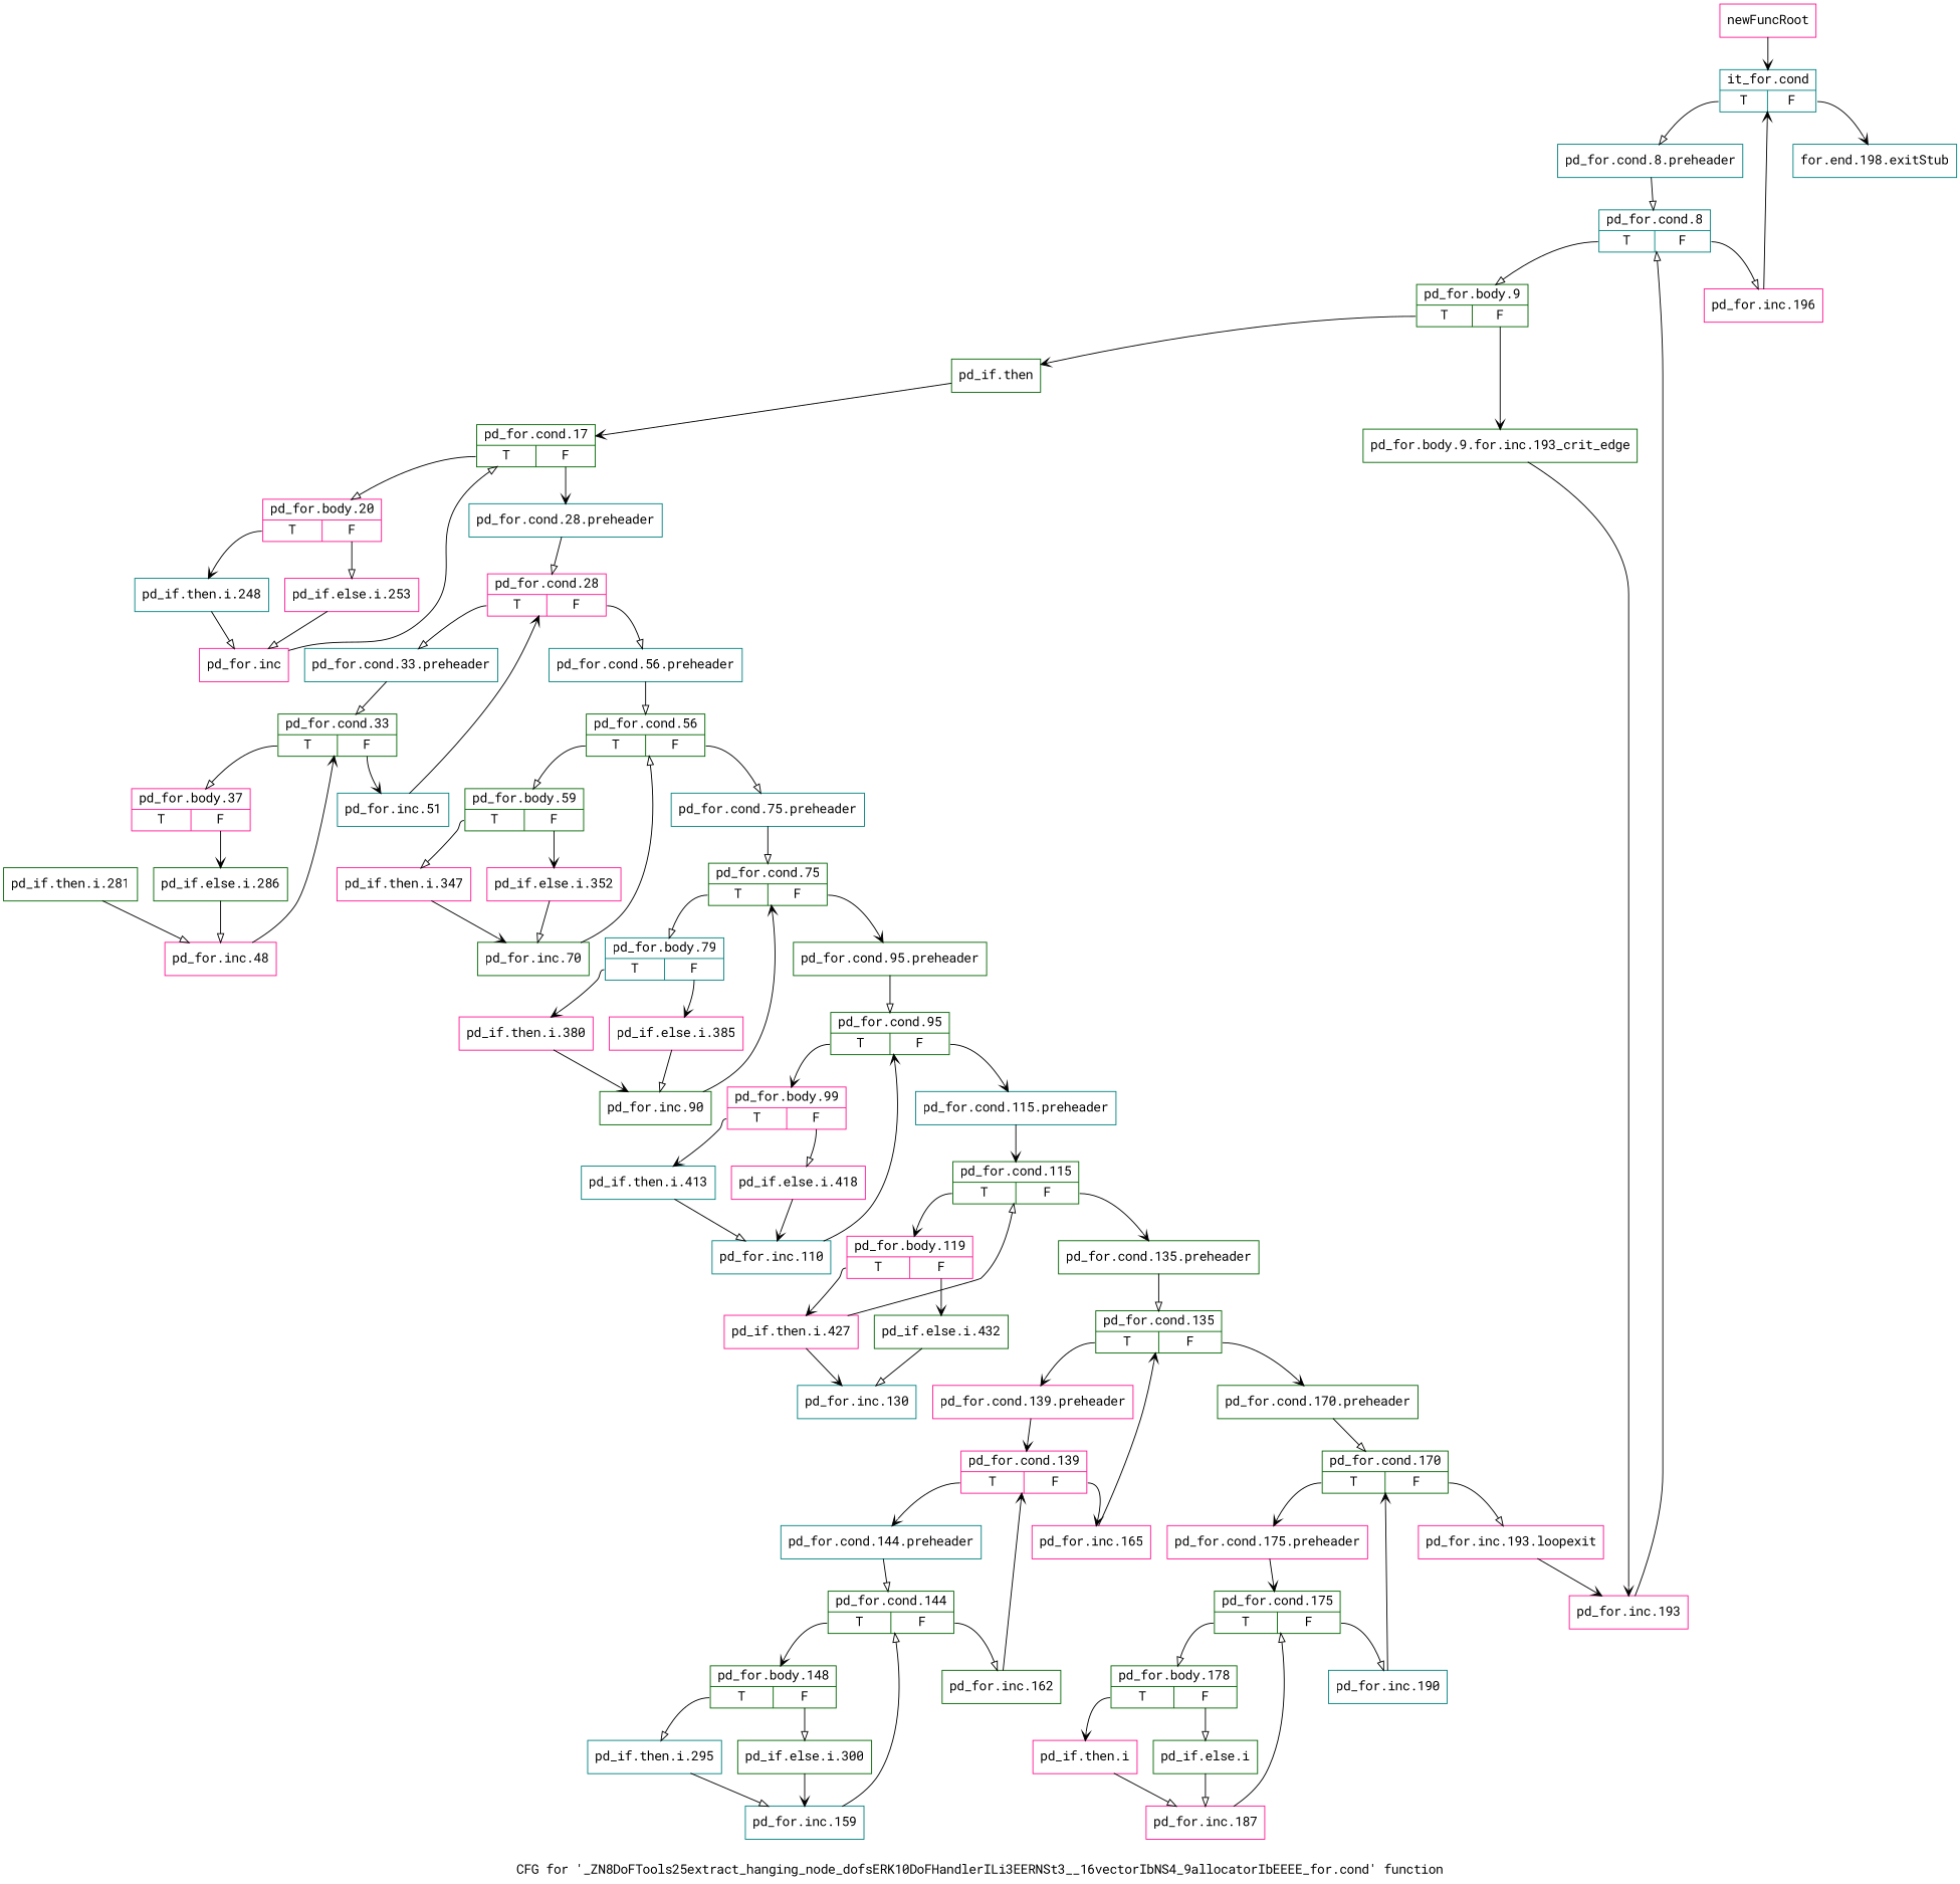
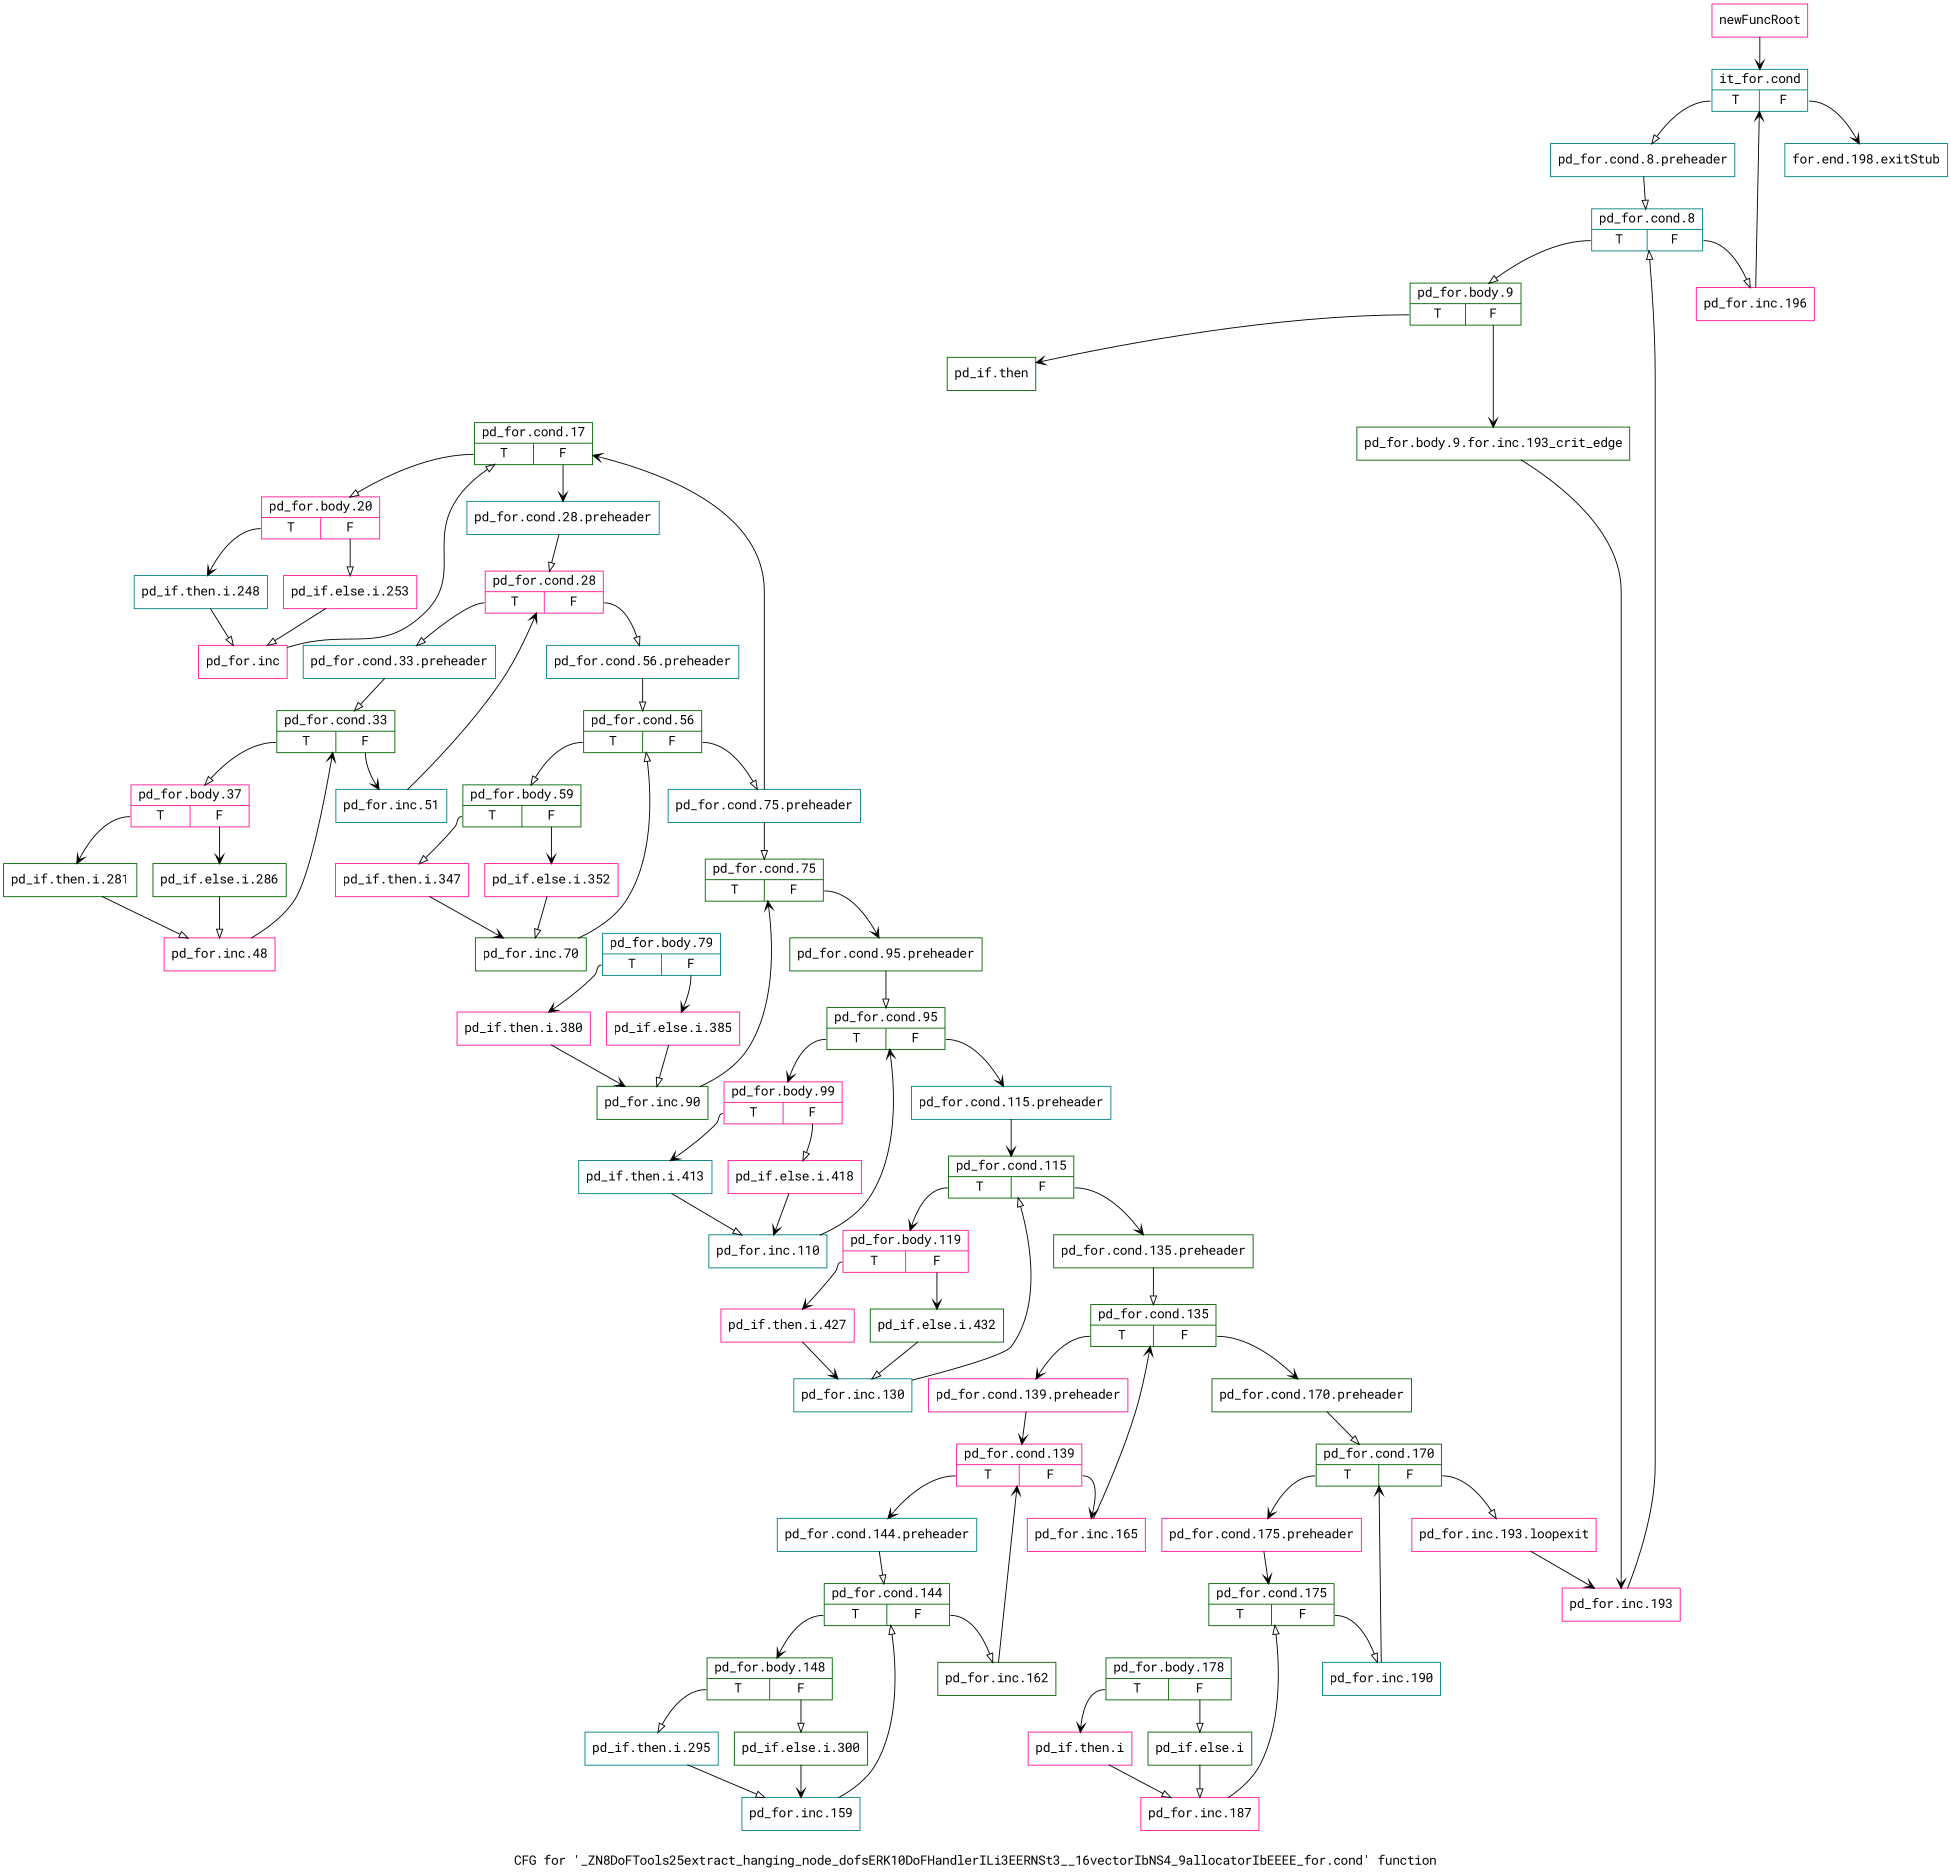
  digraph {
    fontname="Roboto Mono"
    label="CFG for '_ZN8DoFTools25extract_hanging_node_dofsERK10DoFHandlerILi3EERNSt3__16vectorIbNS4_9allocatorIbEEEE_for.cond' function"
    node [color=darkgreen fontname="Roboto Mono" shape=record]
    edge [arrowhead=vee fontname="Roboto Mono"]
    n1 [color=deeppink label="{newFuncRoot}"]
    n2 [color=teal label="{it_for.cond|{<s0>T|<s1>F}}"]
    n3 [color=teal label="{for.end.198.exitStub}"]
    n4 [color=teal label="{pd_for.cond.8.preheader}"]
    n5 [color=teal label="{pd_for.cond.8|{<s0>T|<s1>F}}"]
    n6 [label="{pd_for.body.9|{<s0>T|<s1>F}}"]
    n7 [color=deeppink label="{pd_for.inc.196}"]
    n8 [label="{pd_if.then}"]
    n9 [label="{pd_for.body.9.for.inc.193_crit_edge}"]
    n10 [label="{pd_for.cond.17|{<s0>T|<s1>F}}"]
    n11 [color=deeppink label="{pd_for.inc.193}"]
    n12 [color=deeppink label="{pd_for.body.20|{<s0>T|<s1>F}}"]
    n13 [color=teal label="{pd_for.cond.28.preheader}"]
    n14 [color=teal label="{pd_if.then.i.248}"]
    n15 [color=deeppink label="{pd_if.else.i.253}"]
    n16 [color=deeppink label="{pd_for.cond.28|{<s0>T|<s1>F}}"]
    n17 [color=deeppink label="{pd_for.inc}"]
    n18 [color=teal label="{pd_for.cond.33.preheader}"]
    n19 [color=teal label="{pd_for.cond.56.preheader}"]
    n20 [label="{pd_for.cond.33|{<s0>T|<s1>F}}"]
    n21 [label="{pd_for.cond.56|{<s0>T|<s1>F}}"]
    n22 [color=deeppink label="{pd_for.body.37|{<s0>T|<s1>F}}"]
    n23 [color=teal label="{pd_for.inc.51}"]
    n24 [label="{pd_for.body.59|{<s0>T|<s1>F}}"]
    n25 [color=teal label="{pd_for.cond.75.preheader}"]
    n26 [color=deeppink label="{pd_if.then.i.347}"]
    n27 [color=deeppink label="{pd_if.else.i.352}"]
    n28 [label="{pd_for.cond.75|{<s0>T|<s1>F}}"]
    n29 [label="{pd_for.inc.70}"]
    n30 [color=teal label="{pd_for.body.79|{<s0>T|<s1>F}}"]
    n31 [label="{pd_for.cond.95.preheader}"]
    n32 [color=deeppink label="{pd_if.then.i.380}"]
    n33 [color=deeppink label="{pd_if.else.i.385}"]
    n34 [label="{pd_for.cond.95|{<s0>T|<s1>F}}"]
    n35 [label="{pd_for.inc.90}"]
    n36 [color=deeppink label="{pd_for.body.99|{<s0>T|<s1>F}}"]
    n37 [color=teal label="{pd_for.cond.115.preheader}"]
    n38 [color=teal label="{pd_if.then.i.413}"]
    n39 [color=deeppink label="{pd_if.else.i.418}"]
    n40 [label="{pd_for.cond.115|{<s0>T|<s1>F}}"]
    n41 [color=teal label="{pd_for.inc.110}"]
    n42 [color=deeppink label="{pd_for.body.119|{<s0>T|<s1>F}}"]
    n43 [label="{pd_for.cond.135.preheader}"]
    n44 [color=deeppink label="{pd_if.then.i.427}"]
    n45 [label="{pd_if.else.i.432}"]
    n46 [label="{pd_for.cond.135|{<s0>T|<s1>F}}"]
    n47 [color=teal label="{pd_for.inc.130}"]
    n48 [color=deeppink label="{pd_for.cond.139.preheader}"]
    n49 [label="{pd_for.cond.170.preheader}"]
    n50 [color=deeppink label="{pd_for.cond.139|{<s0>T|<s1>F}}"]
    n51 [label="{pd_for.cond.170|{<s0>T|<s1>F}}"]
    n52 [color=teal label="{pd_for.cond.144.preheader}"]
    n53 [color=deeppink label="{pd_for.inc.165}"]
    n54 [color=deeppink label="{pd_for.cond.175.preheader}"]
    n55 [color=deeppink label="{pd_for.inc.193.loopexit}"]
    n56 [label="{pd_for.cond.175|{<s0>T|<s1>F}}"]
    n57 [label="{pd_for.body.178|{<s0>T|<s1>F}}"]
    n58 [color=teal label="{pd_for.inc.190}"]
    n59 [color=deeppink label="{pd_if.then.i}"]
    n60 [label="{pd_if.else.i}"]
    n61 [color=deeppink label="{pd_for.inc.187}"]
    n62 [label="{pd_for.cond.144|{<s0>T|<s1>F}}"]
    n63 [label="{pd_for.body.148|{<s0>T|<s1>F}}"]
    n64 [label="{pd_for.inc.162}"]
    n65 [color=teal label="{pd_if.then.i.295}"]
    n66 [label="{pd_if.else.i.300}"]
    n67 [color=teal label="{pd_for.inc.159}"]
    n68 [label="{pd_if.then.i.281}"]
    n69 [label="{pd_if.else.i.286}"]
    n70 [color=deeppink label="{pd_for.inc.48}"]
    n1 -> n2
    n2 -> n3 [tailport=s1]
    n2 -> n4 [arrowhead=onormal tailport=s0]
    n4 -> n5 [arrowhead=onormal]
    n5 -> n6 [arrowhead=onormal tailport=s0]
    n5 -> n7 [arrowhead=onormal tailport=s1]
    n6 -> n8 [tailport=s0]
    n6 -> n9 [tailport=s1]
    n7 -> n2
-   n8 -> n10
+   n25 -> n10
    n9 -> n11
    n10 -> n12 [arrowhead=onormal tailport=s0]
    n10 -> n13 [tailport=s1]
    n11 -> n5 [arrowhead=onormal]
    n12 -> n14 [tailport=s0]
    n12 -> n15 [arrowhead=onormal tailport=s1]
    n13 -> n16 [arrowhead=onormal]
    n14 -> n17 [arrowhead=onormal]
    n15 -> n17 [arrowhead=onormal]
    n16 -> n18 [arrowhead=onormal tailport=s0]
    n16 -> n19 [arrowhead=onormal tailport=s1]
    n17 -> n10 [arrowhead=onormal]
    n18 -> n20 [arrowhead=onormal]
    n19 -> n21 [arrowhead=onormal]
    n20 -> n22 [arrowhead=onormal tailport=s0]
    n20 -> n23 [tailport=s1]
    n21 -> n24 [arrowhead=onormal tailport=s0]
    n21 -> n25 [arrowhead=onormal tailport=s1]
+   n22 -> n68 [tailport=s0]
    n22 -> n69 [tailport=s1]
    n23 -> n16
    n24 -> n26 [arrowhead=onormal tailport=s0]
    n24 -> n27 [tailport=s1]
    n25 -> n28 [arrowhead=onormal]
    n26 -> n29
    n27 -> n29 [arrowhead=onormal]
-   n28 -> n30 [arrowhead=onormal tailport=s0]
    n28 -> n31 [tailport=s1]
    n29 -> n21 [arrowhead=onormal]
    n30 -> n32 [tailport=s0]
    n30 -> n33 [tailport=s1]
    n31 -> n34 [arrowhead=onormal]
    n32 -> n35
    n33 -> n35 [arrowhead=onormal]
    n34 -> n36 [tailport=s0]
    n34 -> n37 [tailport=s1]
    n35 -> n28
    n36 -> n38 [tailport=s0]
    n36 -> n39 [arrowhead=onormal tailport=s1]
    n37 -> n40
    n38 -> n41 [arrowhead=onormal]
    n39 -> n41
    n40 -> n42 [tailport=s0]
    n40 -> n43 [tailport=s1]
    n41 -> n34
    n42 -> n44 [tailport=s0]
    n42 -> n45 [tailport=s1]
    n43 -> n46 [arrowhead=onormal]
    n44 -> n47
    n45 -> n47 [arrowhead=onormal]
    n46 -> n48 [tailport=s0]
    n46 -> n49 [tailport=s1]
-   n44 -> n40 [arrowhead=onormal]
+   n47 -> n40 [arrowhead=onormal]
    n48 -> n50
    n49 -> n51 [arrowhead=onormal]
    n50 -> n52 [tailport=s0]
    n50 -> n53 [tailport=s1]
    n51 -> n54 [tailport=s0]
    n51 -> n55 [arrowhead=onormal tailport=s1]
    n52 -> n62 [arrowhead=onormal]
    n53 -> n46
    n54 -> n56
    n55 -> n11
-   n56 -> n57 [arrowhead=onormal tailport=s0]
    n56 -> n58 [arrowhead=onormal tailport=s1]
    n57 -> n59 [tailport=s0]
    n57 -> n60 [arrowhead=onormal tailport=s1]
    n58 -> n51
    n59 -> n61 [arrowhead=onormal]
    n60 -> n61 [arrowhead=onormal]
    n61 -> n56 [arrowhead=onormal]
    n62 -> n63 [tailport=s0]
    n62 -> n64 [arrowhead=onormal tailport=s1]
    n63 -> n65 [arrowhead=onormal tailport=s0]
    n63 -> n66 [arrowhead=onormal tailport=s1]
    n64 -> n50
    n65 -> n67 [arrowhead=onormal]
    n66 -> n67
    n67 -> n62 [arrowhead=onormal]
    n68 -> n70 [arrowhead=onormal]
    n69 -> n70 [arrowhead=onormal]
    n70 -> n20
  }
